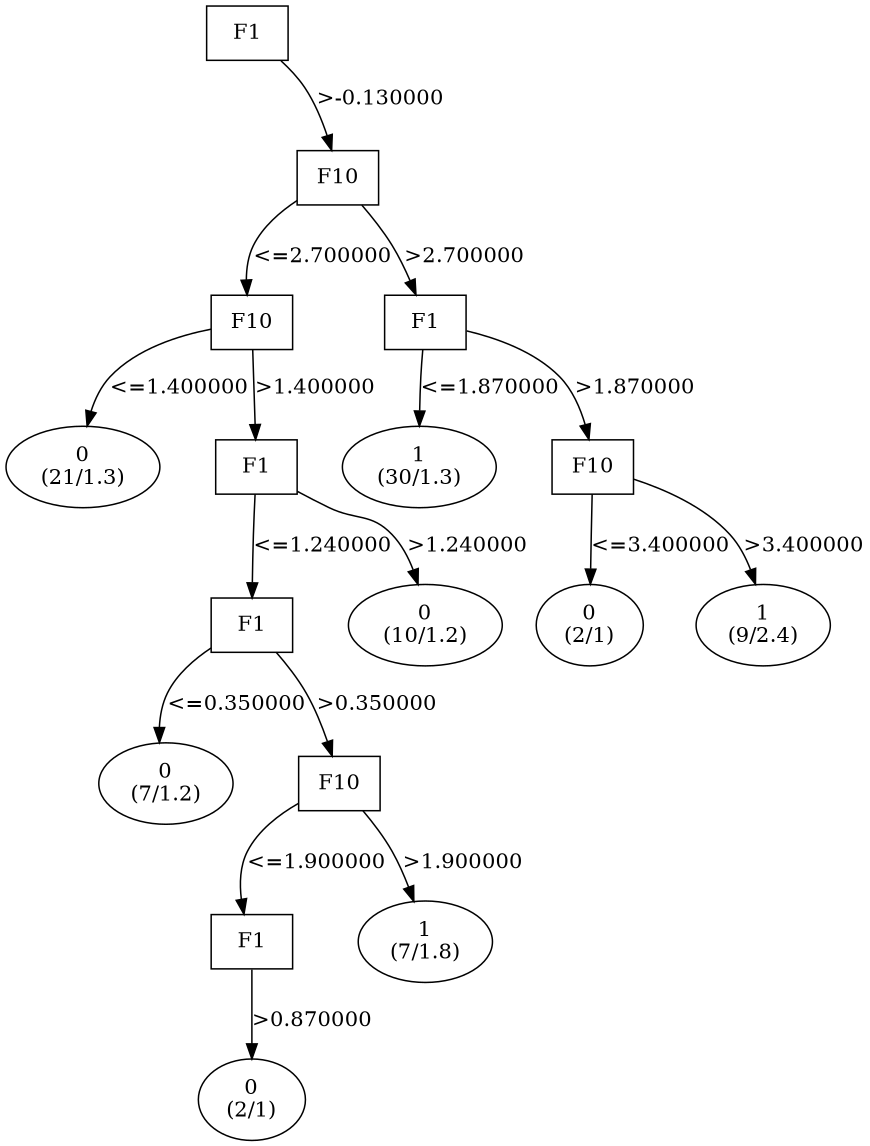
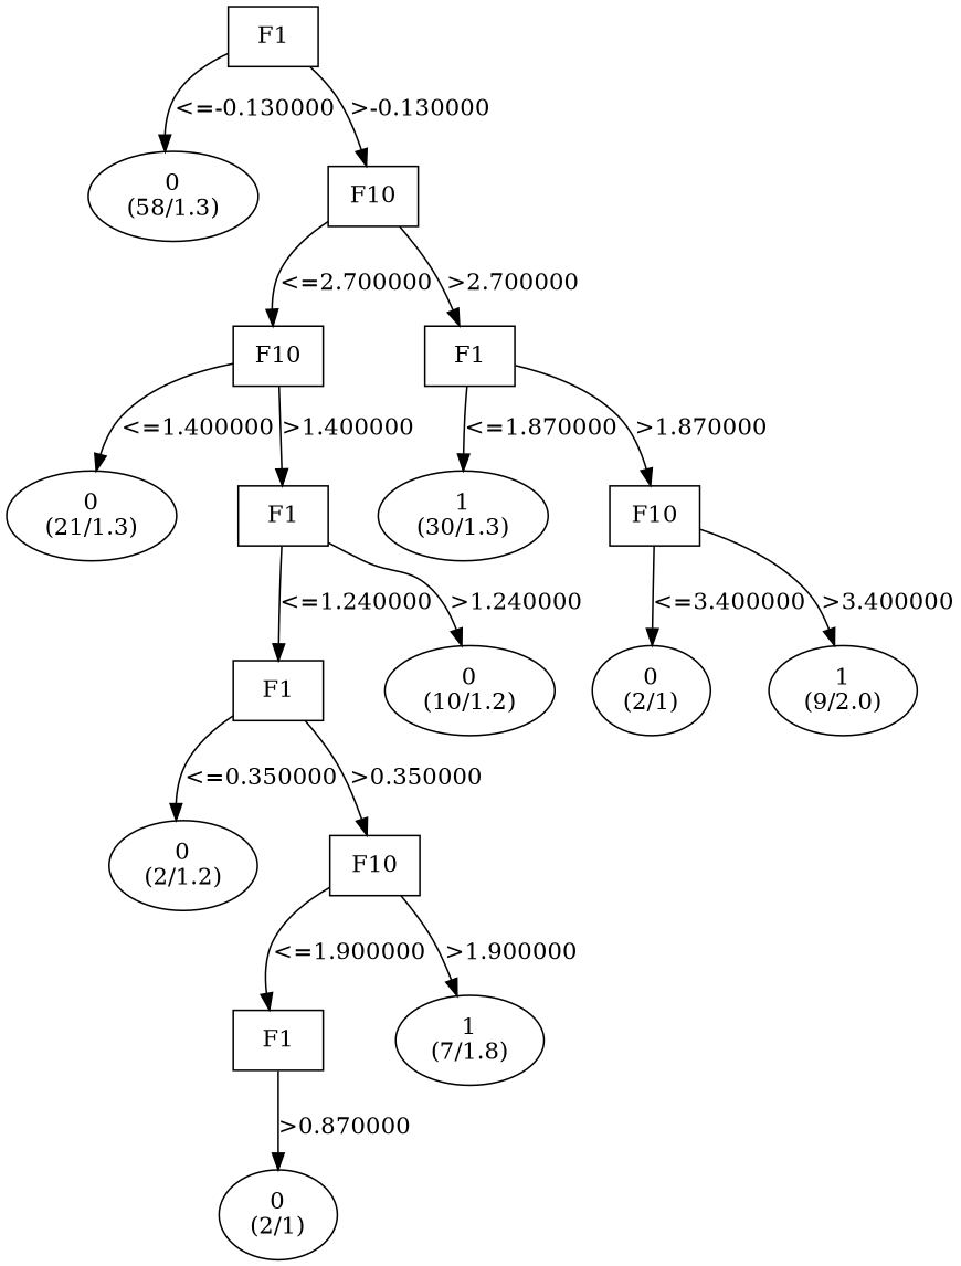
  digraph {
    node [shape=box]
    n1 [label="F1\n"]
+   n2 [label="0\n(58/1.3)" shape=ellipse]
    n3 [label="F10\n"]
    n4 [label="F10\n"]
    n5 [label="F1\n"]
    n6 [label="0\n(21/1.3)" shape=ellipse]
    n7 [label="F1\n"]
    n8 [label="1\n(30/1.3)" shape=ellipse]
    n9 [label="F10\n"]
    n10 [label="F1\n"]
    n11 [label="0\n(10/1.2)" shape=ellipse]
-   n12 [label="0\n(7/1.2)" shape=ellipse]
+   n12 [label="0\n(2/1.2)" shape=ellipse]
    n13 [label="F10\n"]
    n14 [label="F1\n"]
    n15 [label="1\n(7/1.8)" shape=ellipse]
    n16 [label="0\n(2/1)" shape=ellipse]
    n17 [label="0\n(2/1)" shape=ellipse]
-   n18 [label="1\n(9/2.4)" shape=ellipse]
+   n18 [label="1\n(9/2.0)" shape=ellipse]
+   n1 -> n2 [label="<=-0.130000"]
    n1 -> n3 [label=">-0.130000"]
    n3 -> n4 [label="<=2.700000"]
    n3 -> n5 [label=">2.700000"]
    n4 -> n6 [label="<=1.400000"]
    n4 -> n7 [label=">1.400000"]
    n5 -> n8 [label="<=1.870000"]
    n5 -> n9 [label=">1.870000"]
    n7 -> n10 [label="<=1.240000"]
    n7 -> n11 [label=">1.240000"]
    n9 -> n17 [label="<=3.400000"]
    n9 -> n18 [label=">3.400000"]
    n10 -> n12 [label="<=0.350000"]
    n10 -> n13 [label=">0.350000"]
    n13 -> n14 [label="<=1.900000"]
    n13 -> n15 [label=">1.900000"]
    n14 -> n16 [label=">0.870000"]
  }
